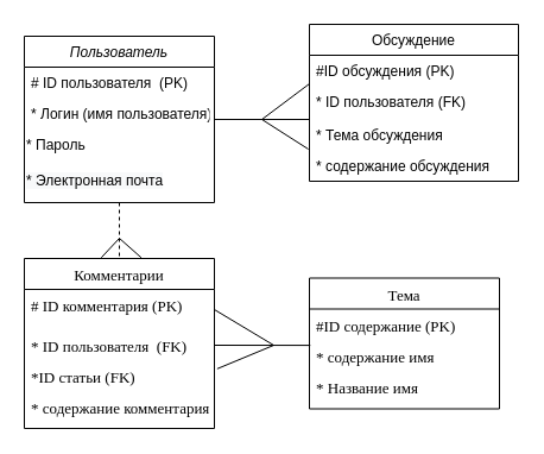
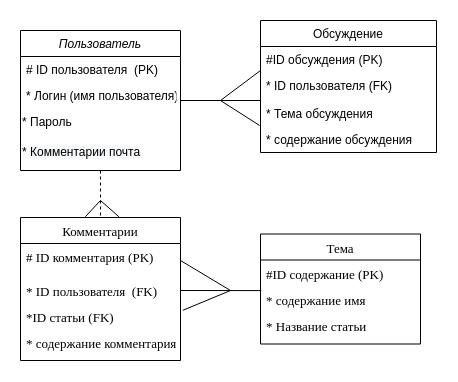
  <mxCell id="0" />
  <mxCell id="1" parent="0" />
  <mxCell id="2" value="Пользователь" style="swimlane;fontStyle=2;align=center;verticalAlign=top;childLayout=stackLayout;horizontal=1;startSize=26;horizontalStack=0;resizeParent=1;resizeLast=0;collapsible=1;marginBottom=0;rounded=0;shadow=0;strokeWidth=1;" parent="1" vertex="1"><mxGeometry x="20" y="30" width="160" height="140" as="geometry"><mxRectangle x="254" y="110" width="160" height="26" as="alternateBounds" /></mxGeometry></mxCell>
  <mxCell id="3" value="# ID пользователя  (PK)" style="text;align=left;verticalAlign=top;spacingLeft=4;spacingRight=4;overflow=hidden;rotatable=0;points=[[0,0.5],[1,0.5]];portConstraint=eastwest;rounded=0;shadow=0;html=0;" vertex="1" parent="2"><mxGeometry y="26" width="160" height="26" as="geometry" /></mxCell>
  <mxCell id="4" value="* Логин (имя пользователя)" style="text;align=left;verticalAlign=top;spacingLeft=4;spacingRight=4;overflow=hidden;rotatable=0;points=[[0,0.5],[1,0.5]];portConstraint=eastwest;rounded=0;shadow=0;html=0;" parent="2" vertex="1"><mxGeometry y="52" width="160" height="26" as="geometry" /></mxCell>
  <mxCell id="5" value="* Пароль" style="text;whiteSpace=wrap;html=1;" vertex="1" parent="2"><mxGeometry y="78" width="160" height="30" as="geometry" /></mxCell>
- <mxCell id="6" value="&lt;span style=&quot;color: rgb(0, 0, 0); font-family: Helvetica; font-size: 12px; font-style: normal; font-variant-ligatures: normal; font-variant-caps: normal; font-weight: 400; letter-spacing: normal; orphans: 2; text-align: left; text-indent: 0px; text-transform: none; widows: 2; word-spacing: 0px; -webkit-text-stroke-width: 0px; background-color: rgb(248, 249, 250); text-decoration-thickness: initial; text-decoration-style: initial; text-decoration-color: initial; float: none; display: inline !important;&quot;&gt;* Электронная почта&lt;/span&gt;" style="text;whiteSpace=wrap;html=1;" vertex="1" parent="2"><mxGeometry y="108" width="160" height="32" as="geometry" /></mxCell>
+ <mxCell id="6" value="&lt;span style=&quot;color: rgb(0, 0, 0); font-family: Helvetica; font-size: 12px; font-style: normal; font-variant-ligatures: normal; font-variant-caps: normal; font-weight: 400; letter-spacing: normal; orphans: 2; text-align: left; text-indent: 0px; text-transform: none; widows: 2; word-spacing: 0px; -webkit-text-stroke-width: 0px; background-color: rgb(248, 249, 250); text-decoration-thickness: initial; text-decoration-style: initial; text-decoration-color: initial; float: none; display: inline !important;&quot;&gt;* Комментарии почта&lt;/span&gt;" style="text;whiteSpace=wrap;html=1;" vertex="1" parent="2"><mxGeometry y="108" width="160" height="32" as="geometry" /></mxCell>
  <mxCell id="7" value="Комментарии" style="swimlane;fontStyle=0;align=center;verticalAlign=top;childLayout=stackLayout;horizontal=1;startSize=26;horizontalStack=0;resizeParent=1;resizeLast=0;collapsible=1;marginBottom=0;rounded=0;shadow=0;strokeWidth=1;fontFamily=Times New Roman;fontSize=13;" parent="1" vertex="1"><mxGeometry x="20" y="217" width="160" height="143" as="geometry"><mxRectangle x="130" y="380" width="160" height="26" as="alternateBounds" /></mxGeometry></mxCell>
  <mxCell id="8" value="# ID комментария (PK)" style="text;align=left;verticalAlign=top;spacingLeft=4;spacingRight=4;overflow=hidden;rotatable=0;points=[[0,0.5],[1,0.5]];portConstraint=eastwest;rounded=0;shadow=0;html=0;fontFamily=Times New Roman;fontSize=13;" vertex="1" parent="7"><mxGeometry y="26" width="160" height="34" as="geometry" /></mxCell>
  <mxCell id="9" value="* ID пользователя  (FK)" style="text;align=left;verticalAlign=top;spacingLeft=4;spacingRight=4;overflow=hidden;rotatable=0;points=[[0,0.5],[1,0.5]];portConstraint=eastwest;rounded=0;shadow=0;html=0;fontFamily=Times New Roman;fontSize=13;" vertex="1" parent="7"><mxGeometry y="60" width="160" height="26" as="geometry" /></mxCell>
  <mxCell id="10" value="*ID статьи (FK)" style="text;align=left;verticalAlign=top;spacingLeft=4;spacingRight=4;overflow=hidden;rotatable=0;points=[[0,0.5],[1,0.5]];portConstraint=eastwest;fontFamily=Times New Roman;fontSize=13;" parent="7" vertex="1"><mxGeometry y="86" width="160" height="26" as="geometry" /></mxCell>
  <mxCell id="11" value="* содержание комментария" style="text;align=left;verticalAlign=top;spacingLeft=4;spacingRight=4;overflow=hidden;rotatable=0;points=[[0,0.5],[1,0.5]];portConstraint=eastwest;rounded=0;shadow=0;html=0;fontFamily=Times New Roman;fontSize=13;" parent="7" vertex="1"><mxGeometry y="112" width="160" height="26" as="geometry" /></mxCell>
  <mxCell id="12" value="Обсуждение" style="swimlane;fontStyle=0;align=center;verticalAlign=top;childLayout=stackLayout;horizontal=1;startSize=26;horizontalStack=0;resizeParent=1;resizeLast=0;collapsible=1;marginBottom=0;rounded=0;shadow=0;strokeWidth=1;fontSize=12;" parent="1" vertex="1"><mxGeometry x="260" y="20" width="176" height="132" as="geometry"><mxRectangle x="340" y="380" width="170" height="26" as="alternateBounds" /></mxGeometry></mxCell>
  <mxCell id="13" value="#ID обсуждения (PK)" style="text;align=left;verticalAlign=top;spacingLeft=4;spacingRight=4;overflow=hidden;rotatable=0;points=[[0,0.5],[1,0.5]];portConstraint=eastwest;" parent="12" vertex="1"><mxGeometry y="26" width="176" height="26" as="geometry" /></mxCell>
  <mxCell id="14" value="* ID пользователя (FK)" style="text;align=left;verticalAlign=top;spacingLeft=4;spacingRight=4;overflow=hidden;rotatable=0;points=[[0,0.5],[1,0.5]];portConstraint=eastwest;" vertex="1" parent="12"><mxGeometry y="52" width="176" height="28" as="geometry" /></mxCell>
  <mxCell id="15" value="* Тема обсуждения" style="text;align=left;verticalAlign=top;spacingLeft=4;spacingRight=4;overflow=hidden;rotatable=0;points=[[0,0.5],[1,0.5]];portConstraint=eastwest;" vertex="1" parent="12"><mxGeometry y="80" width="176" height="26" as="geometry" /></mxCell>
  <mxCell id="16" value="* содержание обсуждения" style="text;align=left;verticalAlign=top;spacingLeft=4;spacingRight=4;overflow=hidden;rotatable=0;points=[[0,0.5],[1,0.5]];portConstraint=eastwest;" vertex="1" parent="12"><mxGeometry y="106" width="176" height="26" as="geometry" /></mxCell>
  <mxCell id="17" value="" style="endArrow=none;html=1;rounded=0;fontFamily=Times New Roman;fontSize=13;exitX=0.5;exitY=1;exitDx=0;exitDy=0;dashed=1;" edge="1" parent="1" source="6" target="7"><mxGeometry width="50" height="50" relative="1" as="geometry"><mxPoint x="320" y="240" as="sourcePoint" /><mxPoint x="370" y="190" as="targetPoint" /></mxGeometry></mxCell>
  <mxCell id="18" value="Тема" style="swimlane;fontStyle=0;align=center;verticalAlign=top;childLayout=stackLayout;horizontal=1;startSize=26;horizontalStack=0;resizeParent=1;resizeLast=0;collapsible=1;marginBottom=0;rounded=0;shadow=0;strokeWidth=1;fontFamily=Times New Roman;fontSize=13;" vertex="1" parent="1"><mxGeometry x="260" y="233.5" width="160" height="110" as="geometry"><mxRectangle x="130" y="380" width="160" height="26" as="alternateBounds" /></mxGeometry></mxCell>
  <mxCell id="19" value="#ID содержание (PK)" style="text;align=left;verticalAlign=top;spacingLeft=4;spacingRight=4;overflow=hidden;rotatable=0;points=[[0,0.5],[1,0.5]];portConstraint=eastwest;rounded=0;shadow=0;html=0;fontFamily=Times New Roman;fontSize=13;" vertex="1" parent="18"><mxGeometry y="26" width="160" height="26" as="geometry" /></mxCell>
  <mxCell id="20" value="* содержание имя" style="text;align=left;verticalAlign=top;spacingLeft=4;spacingRight=4;overflow=hidden;rotatable=0;points=[[0,0.5],[1,0.5]];portConstraint=eastwest;fontFamily=Times New Roman;fontSize=13;" vertex="1" parent="18"><mxGeometry y="52" width="160" height="26" as="geometry" /></mxCell>
- <mxCell id="21" value="* Название имя" style="text;align=left;verticalAlign=top;spacingLeft=4;spacingRight=4;overflow=hidden;rotatable=0;points=[[0,0.5],[1,0.5]];portConstraint=eastwest;fontFamily=Times New Roman;fontSize=13;" vertex="1" parent="18"><mxGeometry y="78" width="160" height="26" as="geometry" /></mxCell>
+ <mxCell id="21" value="* Название статьи" style="text;align=left;verticalAlign=top;spacingLeft=4;spacingRight=4;overflow=hidden;rotatable=0;points=[[0,0.5],[1,0.5]];portConstraint=eastwest;fontFamily=Times New Roman;fontSize=13;" vertex="1" parent="18"><mxGeometry y="78" width="160" height="26" as="geometry" /></mxCell>
  <mxCell id="22" value="" style="endArrow=none;html=1;rounded=0;fontFamily=Times New Roman;fontSize=12;exitX=1;exitY=0.5;exitDx=0;exitDy=0;entryX=0.005;entryY=0.177;entryDx=0;entryDy=0;entryPerimeter=0;" edge="1" parent="1" source="9" target="20"><mxGeometry width="50" height="50" relative="1" as="geometry"><mxPoint x="200" y="340" as="sourcePoint" /><mxPoint x="250" y="290" as="targetPoint" /></mxGeometry></mxCell>
  <mxCell id="23" value="" style="endArrow=none;html=1;rounded=0;fontFamily=Times New Roman;fontSize=12;" edge="1" parent="1"><mxGeometry width="50" height="50" relative="1" as="geometry"><mxPoint x="220" y="100" as="sourcePoint" /><mxPoint x="260" y="70" as="targetPoint" /></mxGeometry></mxCell>
  <mxCell id="24" value="" style="endArrow=none;html=1;rounded=0;fontFamily=Times New Roman;fontSize=12;exitX=-0.005;exitY=0.962;exitDx=0;exitDy=0;exitPerimeter=0;" edge="1" parent="1" source="15"><mxGeometry width="50" height="50" relative="1" as="geometry"><mxPoint x="220" y="170" as="sourcePoint" /><mxPoint x="220" y="100" as="targetPoint" /></mxGeometry></mxCell>
  <mxCell id="25" value="" style="endArrow=none;html=1;rounded=0;fontFamily=Times New Roman;fontSize=12;" edge="1" parent="1"><mxGeometry width="50" height="50" relative="1" as="geometry"><mxPoint x="180" y="100" as="sourcePoint" /><mxPoint x="260" y="100" as="targetPoint" /></mxGeometry></mxCell>
  <mxCell id="26" value="" style="endArrow=none;html=1;rounded=0;fontFamily=Times New Roman;fontSize=12;exitX=0.405;exitY=-0.005;exitDx=0;exitDy=0;exitPerimeter=0;" edge="1" parent="1" source="7"><mxGeometry width="50" height="50" relative="1" as="geometry"><mxPoint x="80" y="220" as="sourcePoint" /><mxPoint x="100" y="200" as="targetPoint" /></mxGeometry></mxCell>
  <mxCell id="27" value="" style="endArrow=none;html=1;rounded=0;fontFamily=Times New Roman;fontSize=12;exitX=0.615;exitY=-0.005;exitDx=0;exitDy=0;exitPerimeter=0;" edge="1" parent="1" source="7"><mxGeometry width="50" height="50" relative="1" as="geometry"><mxPoint x="220" y="230" as="sourcePoint" /><mxPoint x="100" y="200" as="targetPoint" /></mxGeometry></mxCell>
  <mxCell id="28" value="" style="endArrow=none;html=1;rounded=0;fontFamily=Times New Roman;fontSize=12;exitX=1.015;exitY=0.262;exitDx=0;exitDy=0;exitPerimeter=0;" edge="1" parent="1" source="10"><mxGeometry width="50" height="50" relative="1" as="geometry"><mxPoint x="180" y="340" as="sourcePoint" /><mxPoint x="230" y="290" as="targetPoint" /></mxGeometry></mxCell>
  <mxCell id="29" value="" style="endArrow=none;html=1;rounded=0;fontFamily=Times New Roman;fontSize=12;entryX=1;entryY=0.5;entryDx=0;entryDy=0;" edge="1" parent="1" target="8"><mxGeometry width="50" height="50" relative="1" as="geometry"><mxPoint x="230" y="290" as="sourcePoint" /><mxPoint x="180" y="240" as="targetPoint" /></mxGeometry></mxCell>
